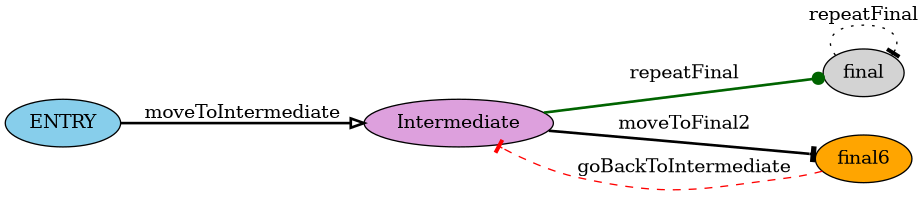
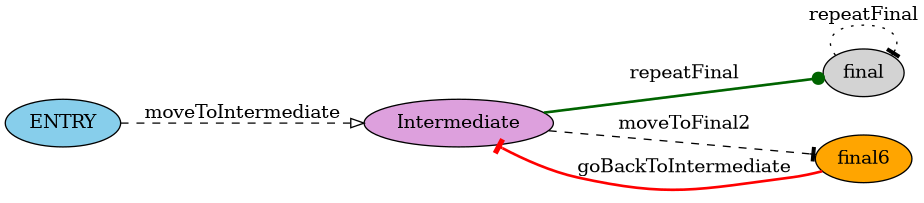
  digraph {
    rankdir=LR
    node [style=filled]
    edge [arrowhead=tee color=black style=bold]
    n1 [fillcolor=skyblue label=ENTRY]
    n2 [fillcolor=plum label=Intermediate]
    n3 [fillcolor=lightgrey label=final]
    n4 [fillcolor=orange label=final6]
-   n1 -> n2 [arrowhead=onormal label=moveToIntermediate]
+   n1 -> n2 [arrowhead=onormal label=moveToIntermediate style=dashed]
    n2 -> n3 [arrowhead=dot color=darkgreen label=repeatFinal]
-   n2 -> n4 [label=moveToFinal2]
+   n2 -> n4 [label=moveToFinal2 style=dashed]
    n3 -> n3 [label=repeatFinal style=dotted]
-   n4 -> n2 [color=red label=goBackToIntermediate style=dashed]
+   n4 -> n2 [color=red label=goBackToIntermediate]
  }
